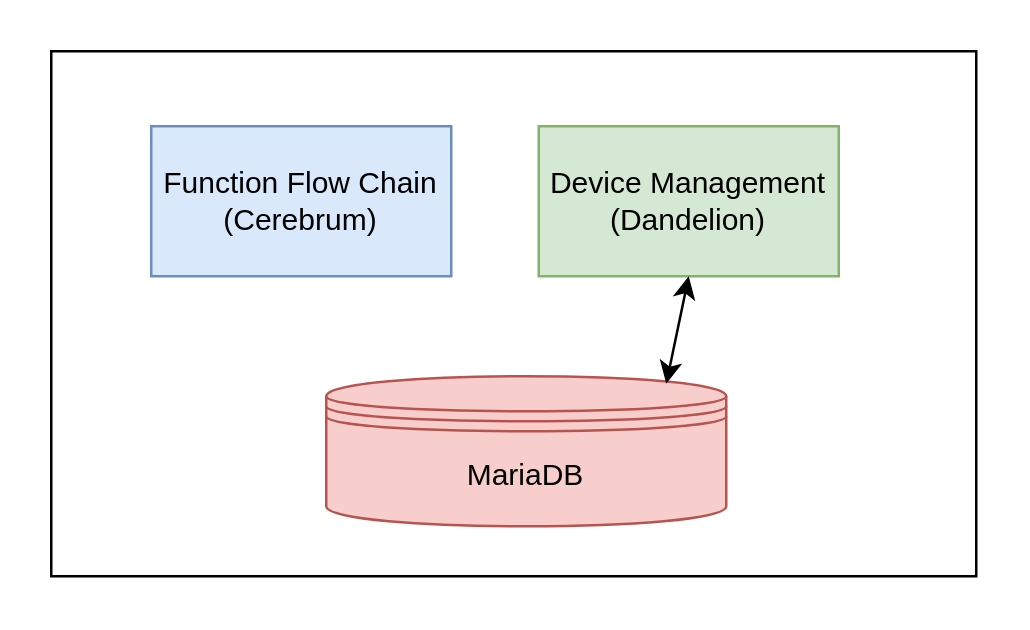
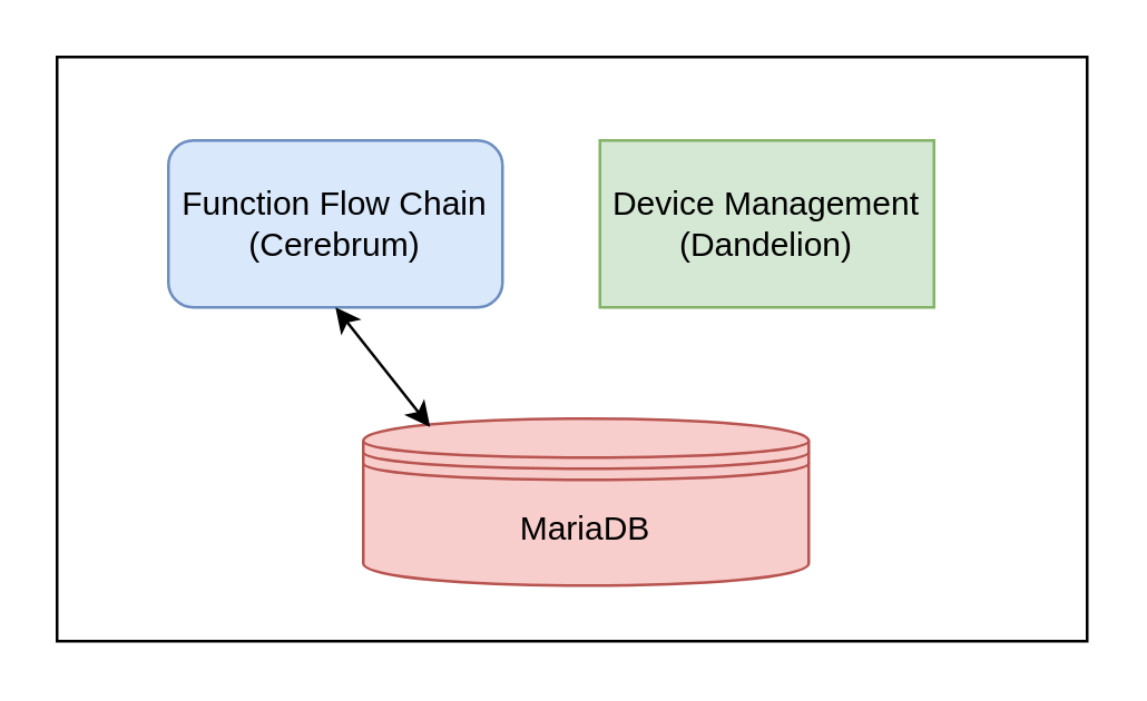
  <mxCell id="0" />
  <mxCell id="1" parent="0" />
  <mxCell id="2" value="" style="rounded=0;whiteSpace=wrap;html=1;labelBackgroundColor=#FFFFFF;fontColor=#000000;fillColor=#FFFFFF;" parent="1" vertex="1"><mxGeometry x="20" y="20" width="370" height="210" as="geometry" /></mxCell>
- <mxCell id="3" value="&lt;font color=&quot;#000000&quot;&gt;Function Flow Chain&lt;br&gt;(Cerebrum)&lt;/font&gt;" style="rounded=0;whiteSpace=wrap;html=1;fillColor=#dae8fc;strokeColor=#6c8ebf;" parent="1" vertex="1"><mxGeometry x="60" y="50" width="120" height="60" as="geometry" /></mxCell>
+ <mxCell id="3" value="&lt;font color=&quot;#000000&quot;&gt;Function Flow Chain&lt;br&gt;(Cerebrum)&lt;/font&gt;" style="whiteSpace=wrap;html=1;fillColor=#dae8fc;strokeColor=#6c8ebf;rounded=1;" parent="1" vertex="1"><mxGeometry x="60" y="50" width="120" height="60" as="geometry" /></mxCell>
  <mxCell id="4" value="&lt;font color=&quot;#000000&quot;&gt;Device Management&lt;br&gt;(Dandelion)&lt;/font&gt;" style="rounded=0;whiteSpace=wrap;html=1;fillColor=#d5e8d4;strokeColor=#82b366;" parent="1" vertex="1"><mxGeometry x="215" y="50" width="120" height="60" as="geometry" /></mxCell>
  <mxCell id="5" value="&lt;font color=&quot;#000000&quot;&gt;MariaDB&lt;/font&gt;" style="shape=datastore;whiteSpace=wrap;html=1;fillColor=#f8cecc;strokeColor=#b85450;" parent="1" vertex="1"><mxGeometry x="130" y="150" width="160" height="60" as="geometry" /></mxCell>
- <mxCell id="7" value="" style="endArrow=classic;startArrow=classic;html=1;rounded=0;fontColor=#000000;entryX=0.5;entryY=1;entryDx=0;entryDy=0;exitX=0.85;exitY=0.05;exitDx=0;exitDy=0;exitPerimeter=0;strokeColor=#000000;" parent="1" source="5" target="4" edge="1"><mxGeometry width="50" height="50" relative="1" as="geometry"><mxPoint x="240" y="180" as="sourcePoint" /><mxPoint x="290" y="130" as="targetPoint" /></mxGeometry></mxCell>
+ <mxCell id="6" value="" style="endArrow=classic;startArrow=classic;html=1;rounded=0;fontColor=#000000;entryX=0.5;entryY=1;entryDx=0;entryDy=0;exitX=0.15;exitY=0.05;exitDx=0;exitDy=0;exitPerimeter=0;strokeColor=#000000;" parent="1" source="5" target="3" edge="1"><mxGeometry width="50" height="50" relative="1" as="geometry"><mxPoint x="240" y="180" as="sourcePoint" /><mxPoint x="290" y="130" as="targetPoint" /></mxGeometry></mxCell>
